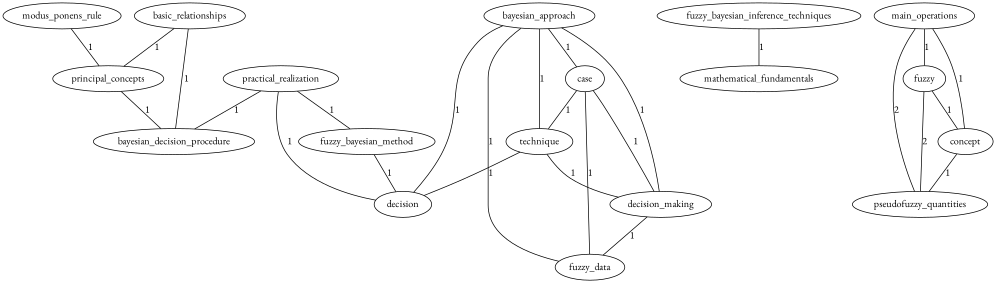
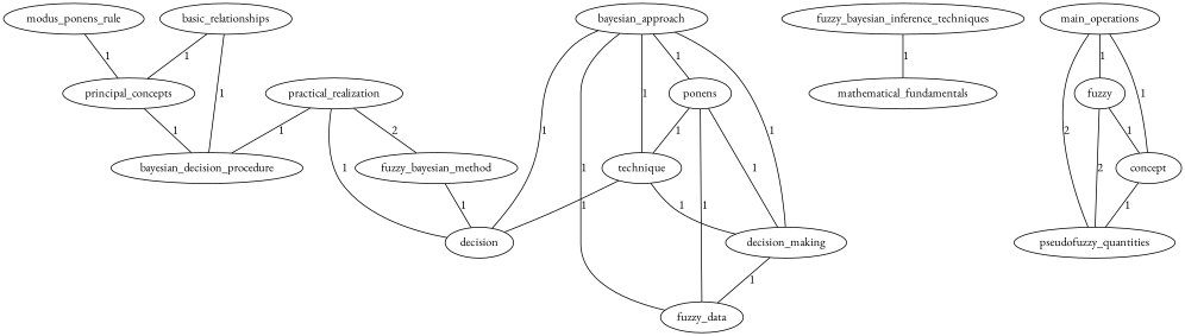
  graph {
    fontname="EB Garamond"
    node [fontname="EB Garamond"]
    edge [fontname="EB Garamond"]
    basic_relationships
    principal_concepts
    bayesian_decision_procedure
    n4 [label=decision]
    bayesian_approach
-   case
+   case [label=ponens]
    technique
    decision_making
    fuzzy_data
    fuzzy_bayesian_inference_techniques
    mathematical_fundamentals
    main_operations
    fuzzy
    pseudofuzzy_quantities
    concept
    practical_realization
    fuzzy_bayesian_method
    modus_ponens_rule
    basic_relationships -- principal_concepts [label=1]
    basic_relationships -- bayesian_decision_procedure [label=1]
    principal_concepts -- bayesian_decision_procedure [label=1]
    bayesian_approach -- n4 [label=1]
    bayesian_approach -- case [label=1]
    bayesian_approach -- technique [label=1]
    bayesian_approach -- decision_making [label=1]
    bayesian_approach -- fuzzy_data [label=1]
    case -- technique [label=1]
    case -- decision_making [label=1]
    case -- fuzzy_data [label=1]
    technique -- n4 [label=1]
    technique -- decision_making [label=1]
    decision_making -- fuzzy_data [label=1]
    fuzzy_bayesian_inference_techniques -- mathematical_fundamentals [label=1]
    main_operations -- fuzzy [label=1]
    main_operations -- pseudofuzzy_quantities [label=2]
    main_operations -- concept [label=1]
    fuzzy -- pseudofuzzy_quantities [label=2]
    fuzzy -- concept [label=1]
    concept -- pseudofuzzy_quantities [label=1]
    practical_realization -- bayesian_decision_procedure [label=1]
    practical_realization -- n4 [label=1]
-   practical_realization -- fuzzy_bayesian_method [label=1]
+   practical_realization -- fuzzy_bayesian_method [label=2]
    fuzzy_bayesian_method -- n4 [label=1]
    modus_ponens_rule -- principal_concepts [label=1]
  }
